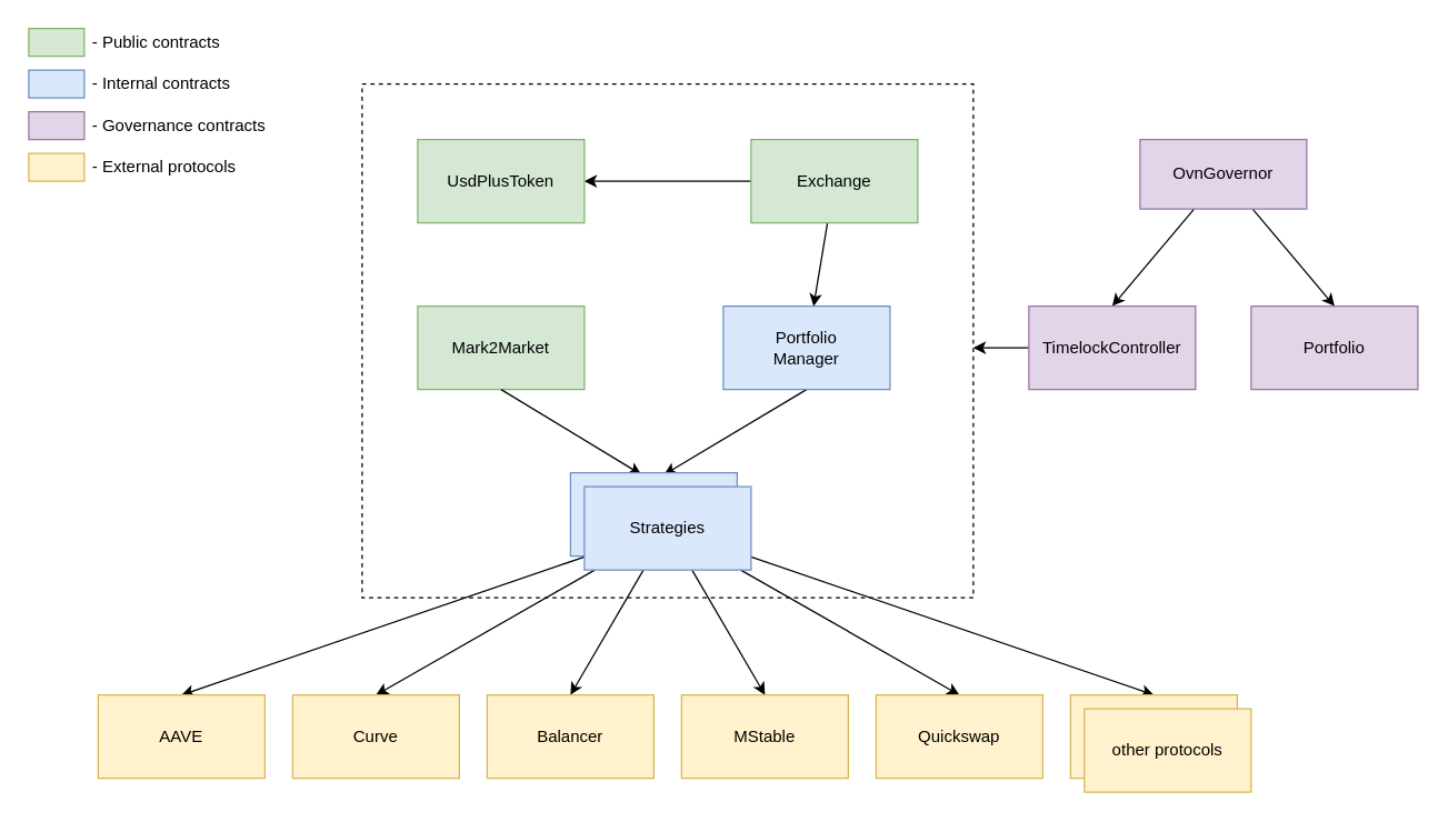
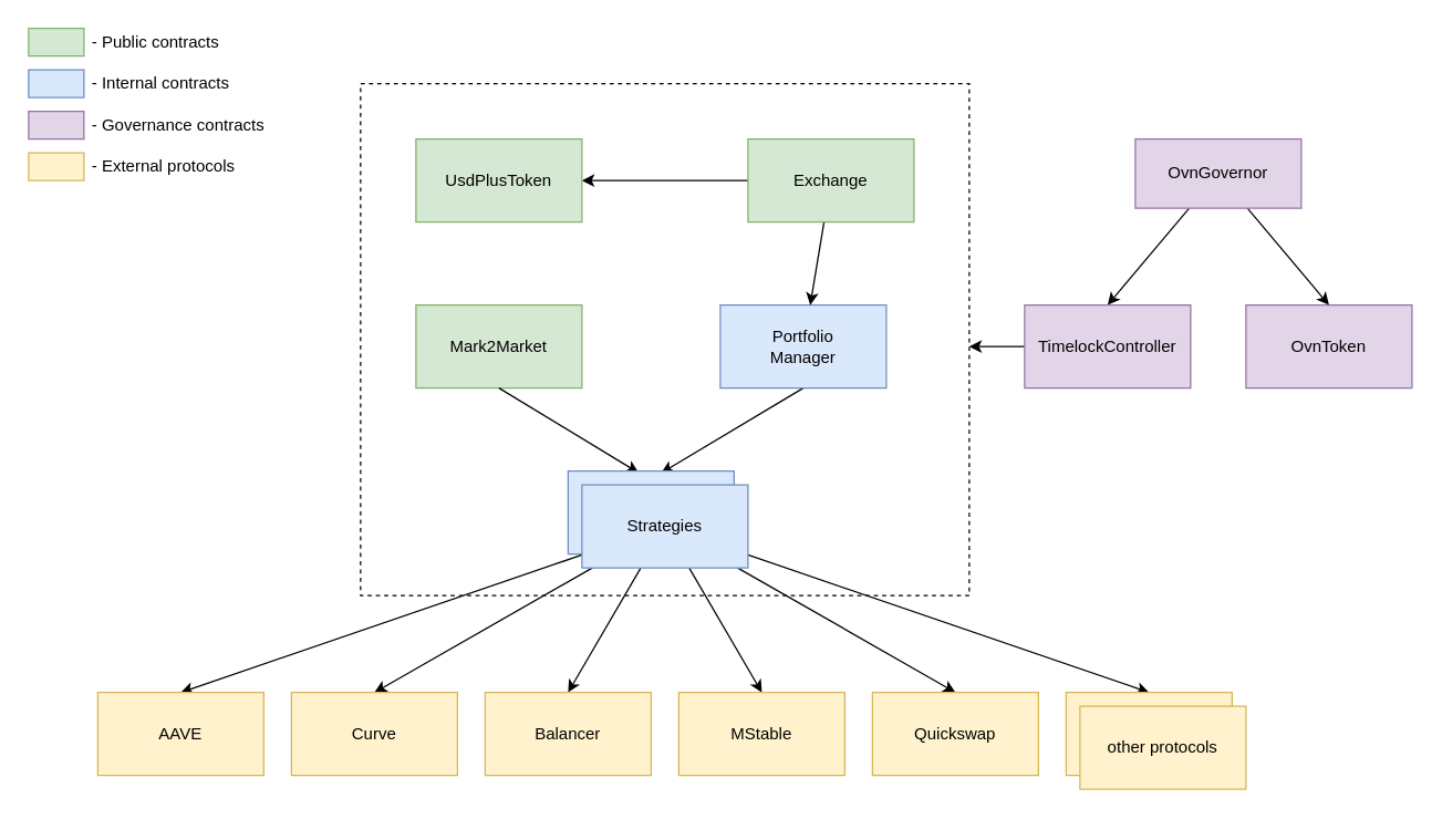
  <mxCell id="0" />
  <mxCell id="1" parent="0" />
  <mxCell id="2" value="" style="rounded=0;whiteSpace=wrap;html=1;dashed=1;fillColor=none;" vertex="1" parent="1"><mxGeometry x="260" y="60" width="440" height="370" as="geometry" /></mxCell>
  <mxCell id="3" style="edgeStyle=none;rounded=0;orthogonalLoop=1;jettySize=auto;html=1;entryX=0.561;entryY=0.022;entryDx=0;entryDy=0;entryPerimeter=0;exitX=0.5;exitY=1;exitDx=0;exitDy=0;endArrow=classic;endFill=1;" edge="1" parent="1" source="6" target="7"><mxGeometry relative="1" as="geometry" /></mxCell>
  <mxCell id="4" value="Mark2Market" style="rounded=0;whiteSpace=wrap;html=1;fillColor=#d5e8d4;strokeColor=#82b366;" vertex="1" parent="1"><mxGeometry x="300" y="220" width="120" height="60" as="geometry" /></mxCell>
  <mxCell id="5" style="rounded=0;orthogonalLoop=1;jettySize=auto;html=1;entryX=0.425;entryY=0.022;entryDx=0;entryDy=0;entryPerimeter=0;" edge="1" parent="1" target="7"><mxGeometry relative="1" as="geometry"><mxPoint x="360" y="280" as="sourcePoint" /></mxGeometry></mxCell>
  <mxCell id="6" value="Portfolio&lt;br&gt;Manager" style="rounded=0;whiteSpace=wrap;html=1;fillColor=#dae8fc;strokeColor=#6c8ebf;" vertex="1" parent="1"><mxGeometry x="520" y="220" width="120" height="60" as="geometry" /></mxCell>
  <mxCell id="7" value="Strategy" style="rounded=0;whiteSpace=wrap;html=1;fillColor=#dae8fc;strokeColor=#6c8ebf;" vertex="1" parent="1"><mxGeometry x="410" y="340" width="120" height="60" as="geometry" /></mxCell>
  <mxCell id="8" style="edgeStyle=none;rounded=0;orthogonalLoop=1;jettySize=auto;html=1;entryX=0.5;entryY=0;entryDx=0;entryDy=0;" edge="1" parent="1" source="14" target="18"><mxGeometry relative="1" as="geometry" /></mxCell>
  <mxCell id="9" style="edgeStyle=none;rounded=0;orthogonalLoop=1;jettySize=auto;html=1;entryX=0.5;entryY=0;entryDx=0;entryDy=0;" edge="1" parent="1" source="14" target="19"><mxGeometry relative="1" as="geometry" /></mxCell>
  <mxCell id="10" style="edgeStyle=none;rounded=0;orthogonalLoop=1;jettySize=auto;html=1;entryX=0.5;entryY=0;entryDx=0;entryDy=0;" edge="1" parent="1" source="14" target="20"><mxGeometry relative="1" as="geometry" /></mxCell>
  <mxCell id="11" style="edgeStyle=none;rounded=0;orthogonalLoop=1;jettySize=auto;html=1;entryX=0.5;entryY=0;entryDx=0;entryDy=0;" edge="1" parent="1" source="14" target="21"><mxGeometry relative="1" as="geometry" /></mxCell>
  <mxCell id="12" style="edgeStyle=none;rounded=0;orthogonalLoop=1;jettySize=auto;html=1;entryX=0.5;entryY=0;entryDx=0;entryDy=0;" edge="1" parent="1" source="14" target="22"><mxGeometry relative="1" as="geometry" /></mxCell>
  <mxCell id="13" style="edgeStyle=none;rounded=0;orthogonalLoop=1;jettySize=auto;html=1;entryX=0.5;entryY=0;entryDx=0;entryDy=0;" edge="1" parent="1" source="14" target="23"><mxGeometry relative="1" as="geometry" /></mxCell>
  <mxCell id="14" value="Strategies" style="rounded=0;whiteSpace=wrap;html=1;fillColor=#dae8fc;strokeColor=#6c8ebf;" vertex="1" parent="1"><mxGeometry x="420" y="350" width="120" height="60" as="geometry" /></mxCell>
  <mxCell id="15" style="edgeStyle=none;rounded=0;orthogonalLoop=1;jettySize=auto;html=1;" edge="1" parent="1" source="17" target="6"><mxGeometry relative="1" as="geometry" /></mxCell>
  <mxCell id="16" style="edgeStyle=none;rounded=0;orthogonalLoop=1;jettySize=auto;html=1;entryX=1;entryY=0.5;entryDx=0;entryDy=0;endArrow=classic;endFill=1;" edge="1" parent="1" source="17" target="31"><mxGeometry relative="1" as="geometry" /></mxCell>
  <mxCell id="17" value="Exchange" style="rounded=0;whiteSpace=wrap;html=1;fillColor=#d5e8d4;strokeColor=#82b366;" vertex="1" parent="1"><mxGeometry x="540" y="100" width="120" height="60" as="geometry" /></mxCell>
  <mxCell id="18" value="AAVE" style="rounded=0;whiteSpace=wrap;html=1;fillColor=#fff2cc;strokeColor=#d6b656;" vertex="1" parent="1"><mxGeometry x="70" y="500" width="120" height="60" as="geometry" /></mxCell>
  <mxCell id="19" value="Curve" style="rounded=0;whiteSpace=wrap;html=1;fillColor=#fff2cc;strokeColor=#d6b656;" vertex="1" parent="1"><mxGeometry x="210" y="500" width="120" height="60" as="geometry" /></mxCell>
  <mxCell id="20" value="Balancer" style="rounded=0;whiteSpace=wrap;html=1;fillColor=#fff2cc;strokeColor=#d6b656;" vertex="1" parent="1"><mxGeometry x="350" y="500" width="120" height="60" as="geometry" /></mxCell>
  <mxCell id="21" value="MStable" style="rounded=0;whiteSpace=wrap;html=1;fillColor=#fff2cc;strokeColor=#d6b656;" vertex="1" parent="1"><mxGeometry x="490" y="500" width="120" height="60" as="geometry" /></mxCell>
  <mxCell id="22" value="Quickswap" style="rounded=0;whiteSpace=wrap;html=1;fillColor=#fff2cc;strokeColor=#d6b656;" vertex="1" parent="1"><mxGeometry x="630" y="500" width="120" height="60" as="geometry" /></mxCell>
  <mxCell id="23" value="" style="rounded=0;whiteSpace=wrap;html=1;fillColor=#fff2cc;strokeColor=#d6b656;" vertex="1" parent="1"><mxGeometry x="770" y="500" width="120" height="60" as="geometry" /></mxCell>
  <mxCell id="24" value="other protocols" style="rounded=0;whiteSpace=wrap;html=1;fillColor=#fff2cc;strokeColor=#d6b656;" vertex="1" parent="1"><mxGeometry x="780" y="510" width="120" height="60" as="geometry" /></mxCell>
  <mxCell id="25" value="" style="rounded=0;whiteSpace=wrap;html=1;fillColor=#d5e8d4;strokeColor=#82b366;" vertex="1" parent="1"><mxGeometry x="20" y="20" width="40" height="20" as="geometry" /></mxCell>
  <mxCell id="26" value="- Public contracts" style="text;html=1;strokeColor=none;fillColor=none;align=left;verticalAlign=middle;whiteSpace=wrap;rounded=0;dashed=1;" vertex="1" parent="1"><mxGeometry x="64" y="20" width="116" height="20" as="geometry" /></mxCell>
  <mxCell id="27" value="" style="rounded=0;whiteSpace=wrap;html=1;fillColor=#dae8fc;strokeColor=#6c8ebf;" vertex="1" parent="1"><mxGeometry x="20" y="50" width="40" height="20" as="geometry" /></mxCell>
  <mxCell id="28" value="- Internal contracts" style="text;html=1;strokeColor=none;fillColor=none;align=left;verticalAlign=middle;whiteSpace=wrap;rounded=0;dashed=1;" vertex="1" parent="1"><mxGeometry x="64" y="50" width="116" height="20" as="geometry" /></mxCell>
  <mxCell id="29" value="" style="rounded=0;whiteSpace=wrap;html=1;fillColor=#fff2cc;strokeColor=#d6b656;" vertex="1" parent="1"><mxGeometry x="20" y="110" width="40" height="20" as="geometry" /></mxCell>
  <mxCell id="30" value="- External protocols" style="text;html=1;strokeColor=none;fillColor=none;align=left;verticalAlign=middle;whiteSpace=wrap;rounded=0;dashed=1;" vertex="1" parent="1"><mxGeometry x="64" y="110" width="116" height="20" as="geometry" /></mxCell>
  <mxCell id="31" value="UsdPlusToken" style="rounded=0;whiteSpace=wrap;html=1;fillColor=#d5e8d4;strokeColor=#82b366;" vertex="1" parent="1"><mxGeometry x="300" y="100" width="120" height="60" as="geometry" /></mxCell>
- <mxCell id="32" value="Portfolio" style="rounded=0;whiteSpace=wrap;html=1;fillColor=#e1d5e7;strokeColor=#9673a6;" vertex="1" parent="1"><mxGeometry x="900" y="220" width="120" height="60" as="geometry" /></mxCell>
+ <mxCell id="32" value="OvnToken" style="rounded=0;whiteSpace=wrap;html=1;fillColor=#e1d5e7;strokeColor=#9673a6;" vertex="1" parent="1"><mxGeometry x="900" y="220" width="120" height="60" as="geometry" /></mxCell>
  <mxCell id="33" style="edgeStyle=none;rounded=0;orthogonalLoop=1;jettySize=auto;html=1;entryX=0.5;entryY=0;entryDx=0;entryDy=0;endArrow=classic;endFill=1;" edge="1" parent="1" source="36" target="32"><mxGeometry relative="1" as="geometry" /></mxCell>
  <mxCell id="34" style="edgeStyle=none;rounded=0;orthogonalLoop=1;jettySize=auto;html=1;endArrow=classic;endFill=1;exitX=0;exitY=0.5;exitDx=0;exitDy=0;" edge="1" parent="1" source="37"><mxGeometry relative="1" as="geometry"><mxPoint x="700" y="250" as="targetPoint" /></mxGeometry></mxCell>
  <mxCell id="35" style="edgeStyle=none;rounded=0;orthogonalLoop=1;jettySize=auto;html=1;entryX=0.5;entryY=0;entryDx=0;entryDy=0;endArrow=classic;endFill=1;" edge="1" parent="1" source="36" target="37"><mxGeometry relative="1" as="geometry" /></mxCell>
  <mxCell id="36" value="OvnGovernor" style="rounded=0;whiteSpace=wrap;html=1;fillColor=#e1d5e7;strokeColor=#9673a6;" vertex="1" parent="1"><mxGeometry x="820" y="100" width="120" height="50" as="geometry" /></mxCell>
  <mxCell id="37" value="TimelockController" style="rounded=0;whiteSpace=wrap;html=1;fillColor=#e1d5e7;strokeColor=#9673a6;" vertex="1" parent="1"><mxGeometry x="740" y="220" width="120" height="60" as="geometry" /></mxCell>
  <mxCell id="38" value="" style="rounded=0;whiteSpace=wrap;html=1;fillColor=#e1d5e7;strokeColor=#9673a6;" vertex="1" parent="1"><mxGeometry x="20" y="80" width="40" height="20" as="geometry" /></mxCell>
  <mxCell id="39" value="- Governance contracts" style="text;html=1;strokeColor=none;fillColor=none;align=left;verticalAlign=middle;whiteSpace=wrap;rounded=0;dashed=1;" vertex="1" parent="1"><mxGeometry x="64" y="80" width="136" height="20" as="geometry" /></mxCell>
